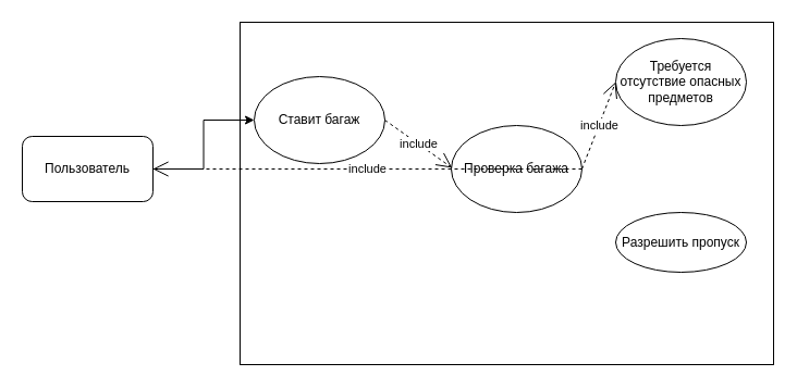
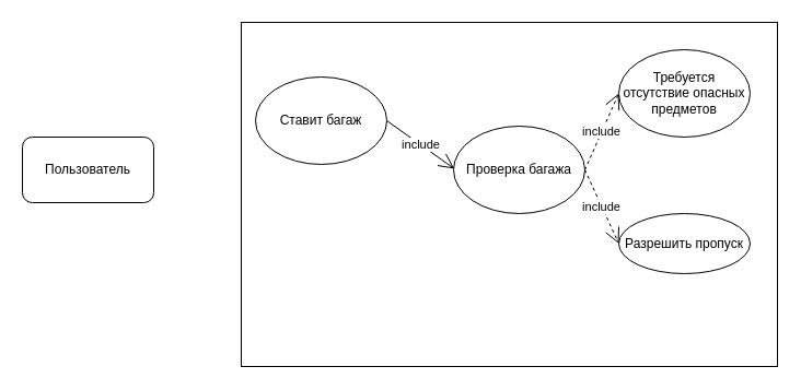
  <mxCell id="0" />
  <mxCell id="1" parent="0" />
  <mxCell id="2" value="Пользователь" style="rounded=1;whiteSpace=wrap;html=1;" vertex="1" parent="1"><mxGeometry x="20" y="125" width="120" height="60" as="geometry" /></mxCell>
  <mxCell id="3" value="&lt;p style=&quot;margin:0px;margin-top:4px;text-align:center;text-decoration:underline;&quot;&gt;&lt;/p&gt;&lt;p style=&quot;margin:0px;margin-left:8px;&quot;&gt;&lt;br&gt;&lt;/p&gt;" style="verticalAlign=top;align=left;overflow=fill;fontSize=12;fontFamily=Helvetica;html=1;whiteSpace=wrap;" vertex="1" parent="1"><mxGeometry x="220" y="20" width="490" height="315" as="geometry" /></mxCell>
  <mxCell id="4" value="Ставит багаж" style="ellipse;whiteSpace=wrap;html=1;" vertex="1" parent="1"><mxGeometry x="233" y="70" width="120" height="80" as="geometry" /></mxCell>
  <mxCell id="5" value="Проверка багажа" style="ellipse;whiteSpace=wrap;html=1;" vertex="1" parent="1"><mxGeometry x="414" y="115" width="120" height="80" as="geometry" /></mxCell>
- <mxCell id="6" value="Требуется отсутствие опасных предметов" style="ellipse;whiteSpace=wrap;html=1;" vertex="1" parent="1"><mxGeometry x="565" y="35" width="120" height="80" as="geometry" /></mxCell>
+ <mxCell id="6" value="Требуется отсутствие опасных предметов" style="ellipse;whiteSpace=wrap;html=1;" vertex="1" parent="1"><mxGeometry x="565" y="45" width="120" height="80" as="geometry" /></mxCell>
  <mxCell id="7" value="Разрешить пропуск" style="ellipse;whiteSpace=wrap;html=1;" vertex="1" parent="1"><mxGeometry x="565" y="195" width="120" height="55" as="geometry" /></mxCell>
- <mxCell id="8" style="edgeStyle=orthogonalEdgeStyle;rounded=0;orthogonalLoop=1;jettySize=auto;html=1;" edge="1" parent="1" source="2" target="4"><mxGeometry relative="1" as="geometry" /></mxCell>
- <mxCell id="9" value="include" style="endArrow=open;endSize=12;dashed=1;html=1;rounded=0;exitX=1;exitY=0.5;exitDx=0;exitDy=0;entryX=0.006;entryY=0.487;entryDx=0;entryDy=0;entryPerimeter=0;" edge="1" parent="1" source="4" target="5"><mxGeometry width="160" relative="1" as="geometry"><mxPoint x="280" y="285" as="sourcePoint" /><mxPoint x="410" y="155" as="targetPoint" /></mxGeometry></mxCell>
+ <mxCell id="9" value="include" style="endArrow=open;endSize=12;dashed=0;html=1;rounded=0;exitX=1;exitY=0.5;exitDx=0;exitDy=0;entryX=0.006;entryY=0.487;entryDx=0;entryDy=0;entryPerimeter=0;" edge="1" parent="1" source="4" target="5"><mxGeometry width="160" relative="1" as="geometry"><mxPoint x="280" y="285" as="sourcePoint" /><mxPoint x="410" y="155" as="targetPoint" /></mxGeometry></mxCell>
  <mxCell id="10" value="include" style="endArrow=open;endSize=12;dashed=1;html=1;rounded=0;exitX=1;exitY=0.5;exitDx=0;exitDy=0;entryX=0;entryY=0.5;entryDx=0;entryDy=0;" edge="1" parent="1" source="5" target="6"><mxGeometry width="160" relative="1" as="geometry"><mxPoint x="330" y="155" as="sourcePoint" /><mxPoint x="490" y="155" as="targetPoint" /></mxGeometry></mxCell>
- <mxCell id="11" value="include" style="endArrow=open;endSize=12;dashed=1;html=1;rounded=0;exitX=1;exitY=0.5;exitDx=0;exitDy=0;" edge="1" parent="1" source="5" target="2"><mxGeometry width="160" relative="1" as="geometry"><mxPoint x="440" y="135" as="sourcePoint" /><mxPoint x="600" y="135" as="targetPoint" /></mxGeometry></mxCell>
+ <mxCell id="11" value="include" style="endArrow=open;endSize=12;dashed=1;html=1;rounded=0;exitX=1;exitY=0.5;exitDx=0;exitDy=0;entryX=0;entryY=0.5;entryDx=0;entryDy=0;" edge="1" parent="1" source="5" target="7"><mxGeometry width="160" relative="1" as="geometry"><mxPoint x="440" y="135" as="sourcePoint" /><mxPoint x="600" y="135" as="targetPoint" /></mxGeometry></mxCell>
